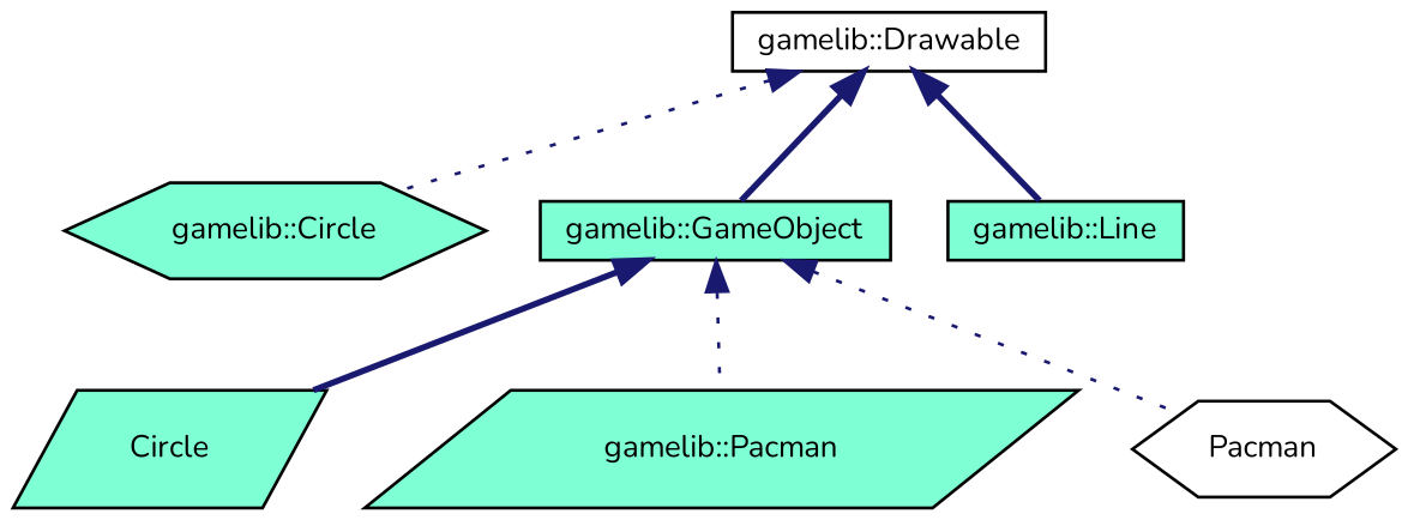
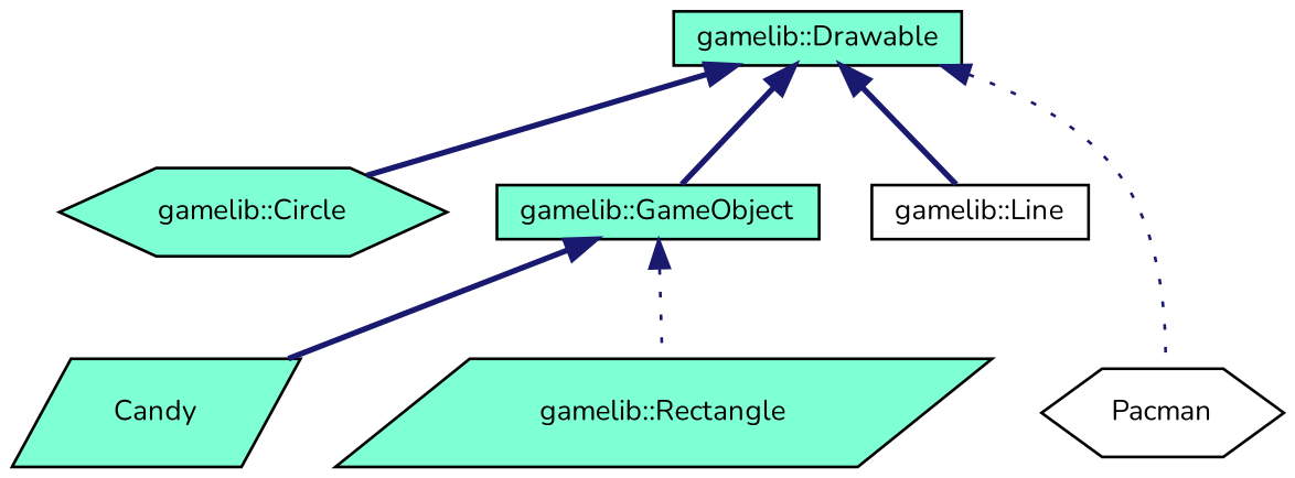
  digraph {
    fontname=Nunito
    rankdir=TB
    node [color=black fillcolor=aquamarine fontname=Nunito fontsize=10 shape=box style=filled]
    edge [color=midnightblue dir=back fontname=Nunito fontsize=10 labelfontname=Helvetica labelfontsize=10 style=bold]
-   n1 [fillcolor=white height=0.2 label="gamelib::Drawable" width=0.4]
+   n1 [height=0.2 label="gamelib::Drawable" width=0.4]
    n2 [height=0.2 label="gamelib::Circle" shape=hexagon width=0.4]
    n3 [height=0.2 label="gamelib::GameObject" width=0.4]
-   n4 [height=0.2 label="gamelib::Line" width=0.4]
-   n5 [height=0.2 label=Circle shape=parallelogram width=0.4]
-   n6 [height=0.2 label="gamelib::Pacman" shape=parallelogram width=0.4]
+   n4 [fillcolor=white height=0.2 label="gamelib::Line" width=0.4]
+   n5 [height=0.2 label=Candy shape=parallelogram width=0.4]
+   n6 [height=0.2 label="gamelib::Rectangle" shape=parallelogram width=0.4]
    n7 [fillcolor=white height=0.2 label=Pacman shape=hexagon width=0.4]
-   n1 -> n2 [style=dotted]
+   n1 -> n2
    n1 -> n3
    n1 -> n4
    n3 -> n5
    n3 -> n6 [style=dotted]
-   n3 -> n7 [style=dotted]
+   n1 -> n7 [style=dotted]
  }
